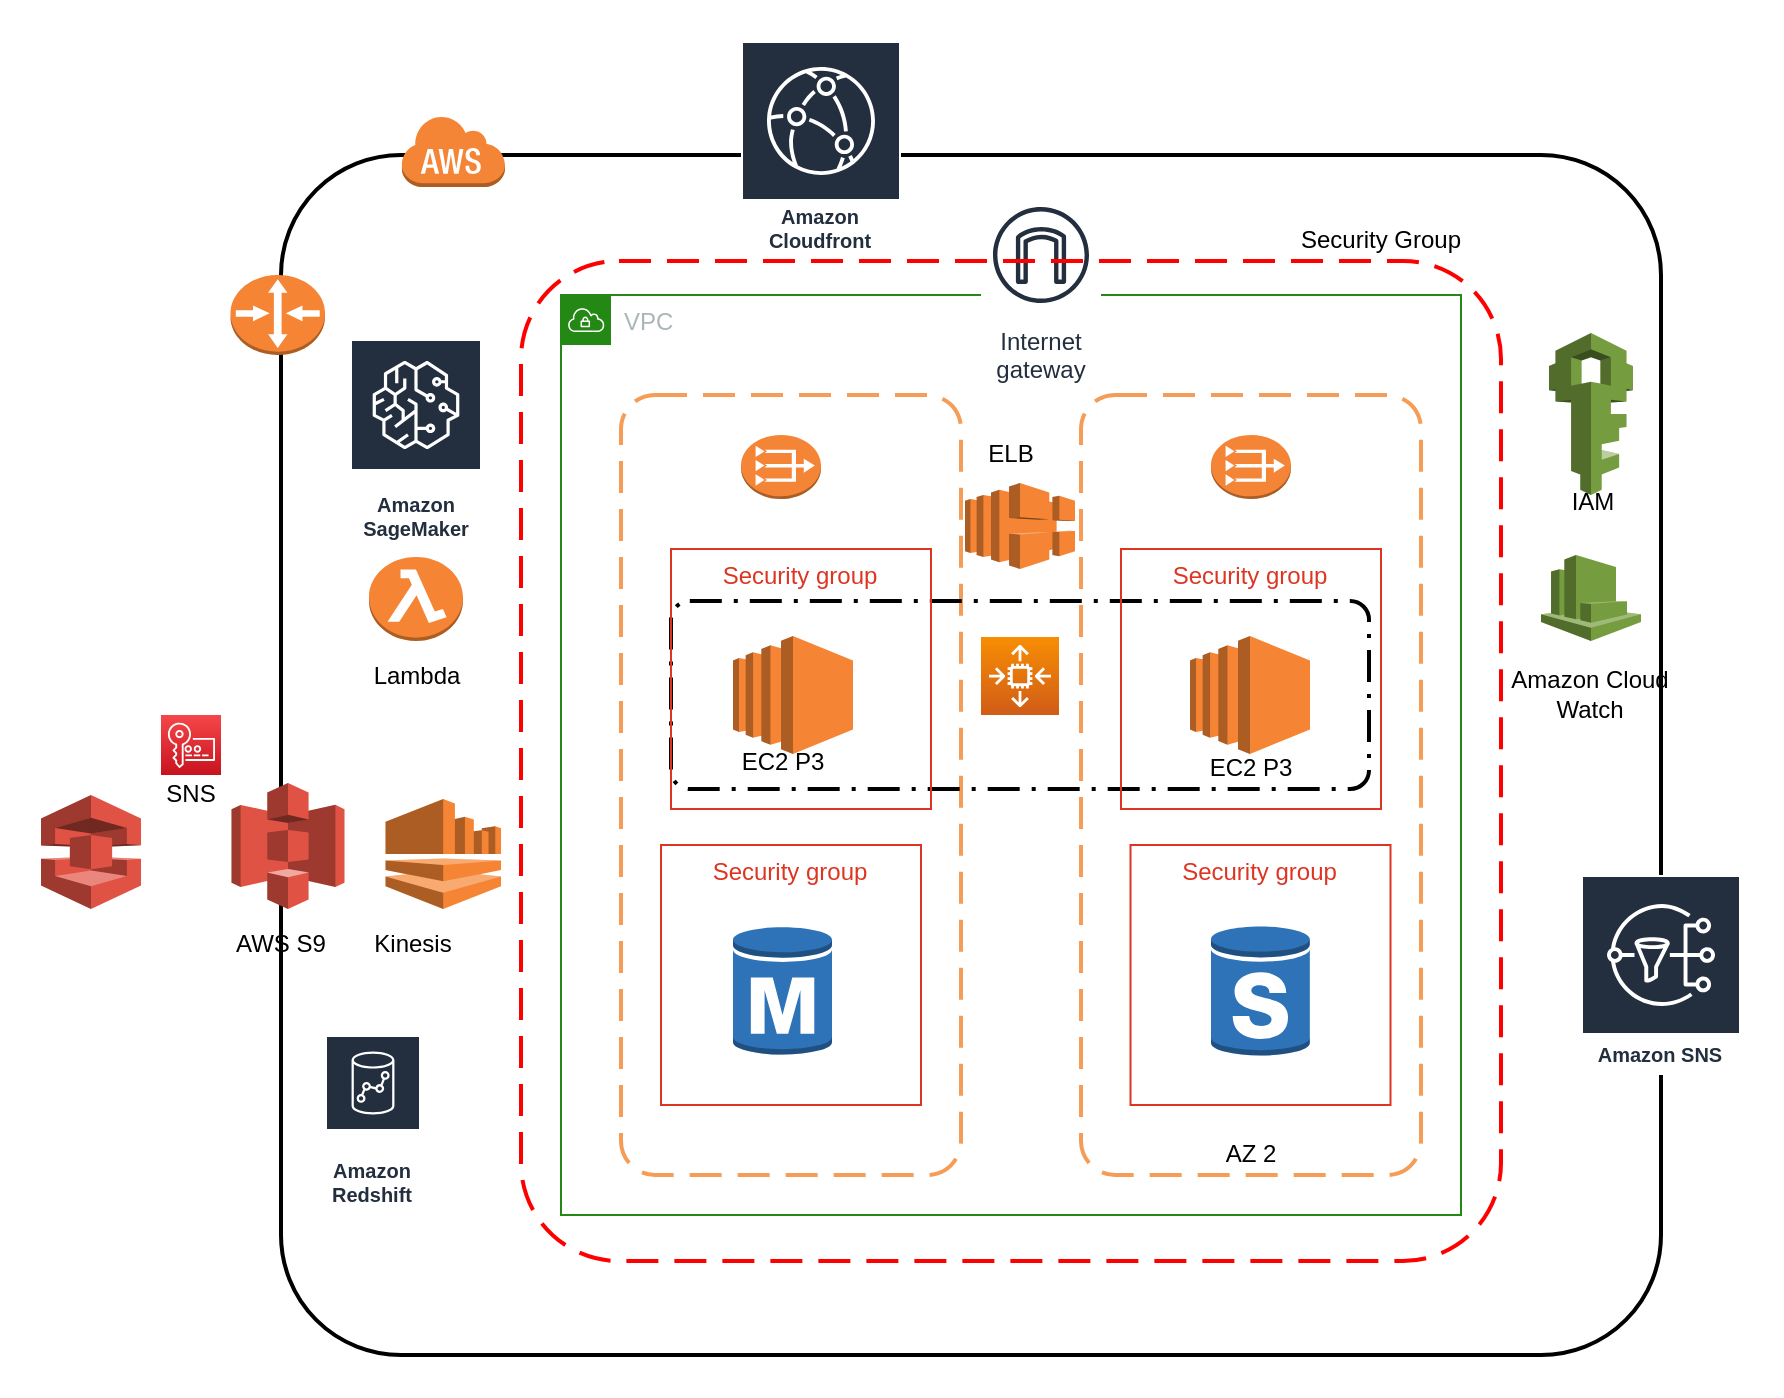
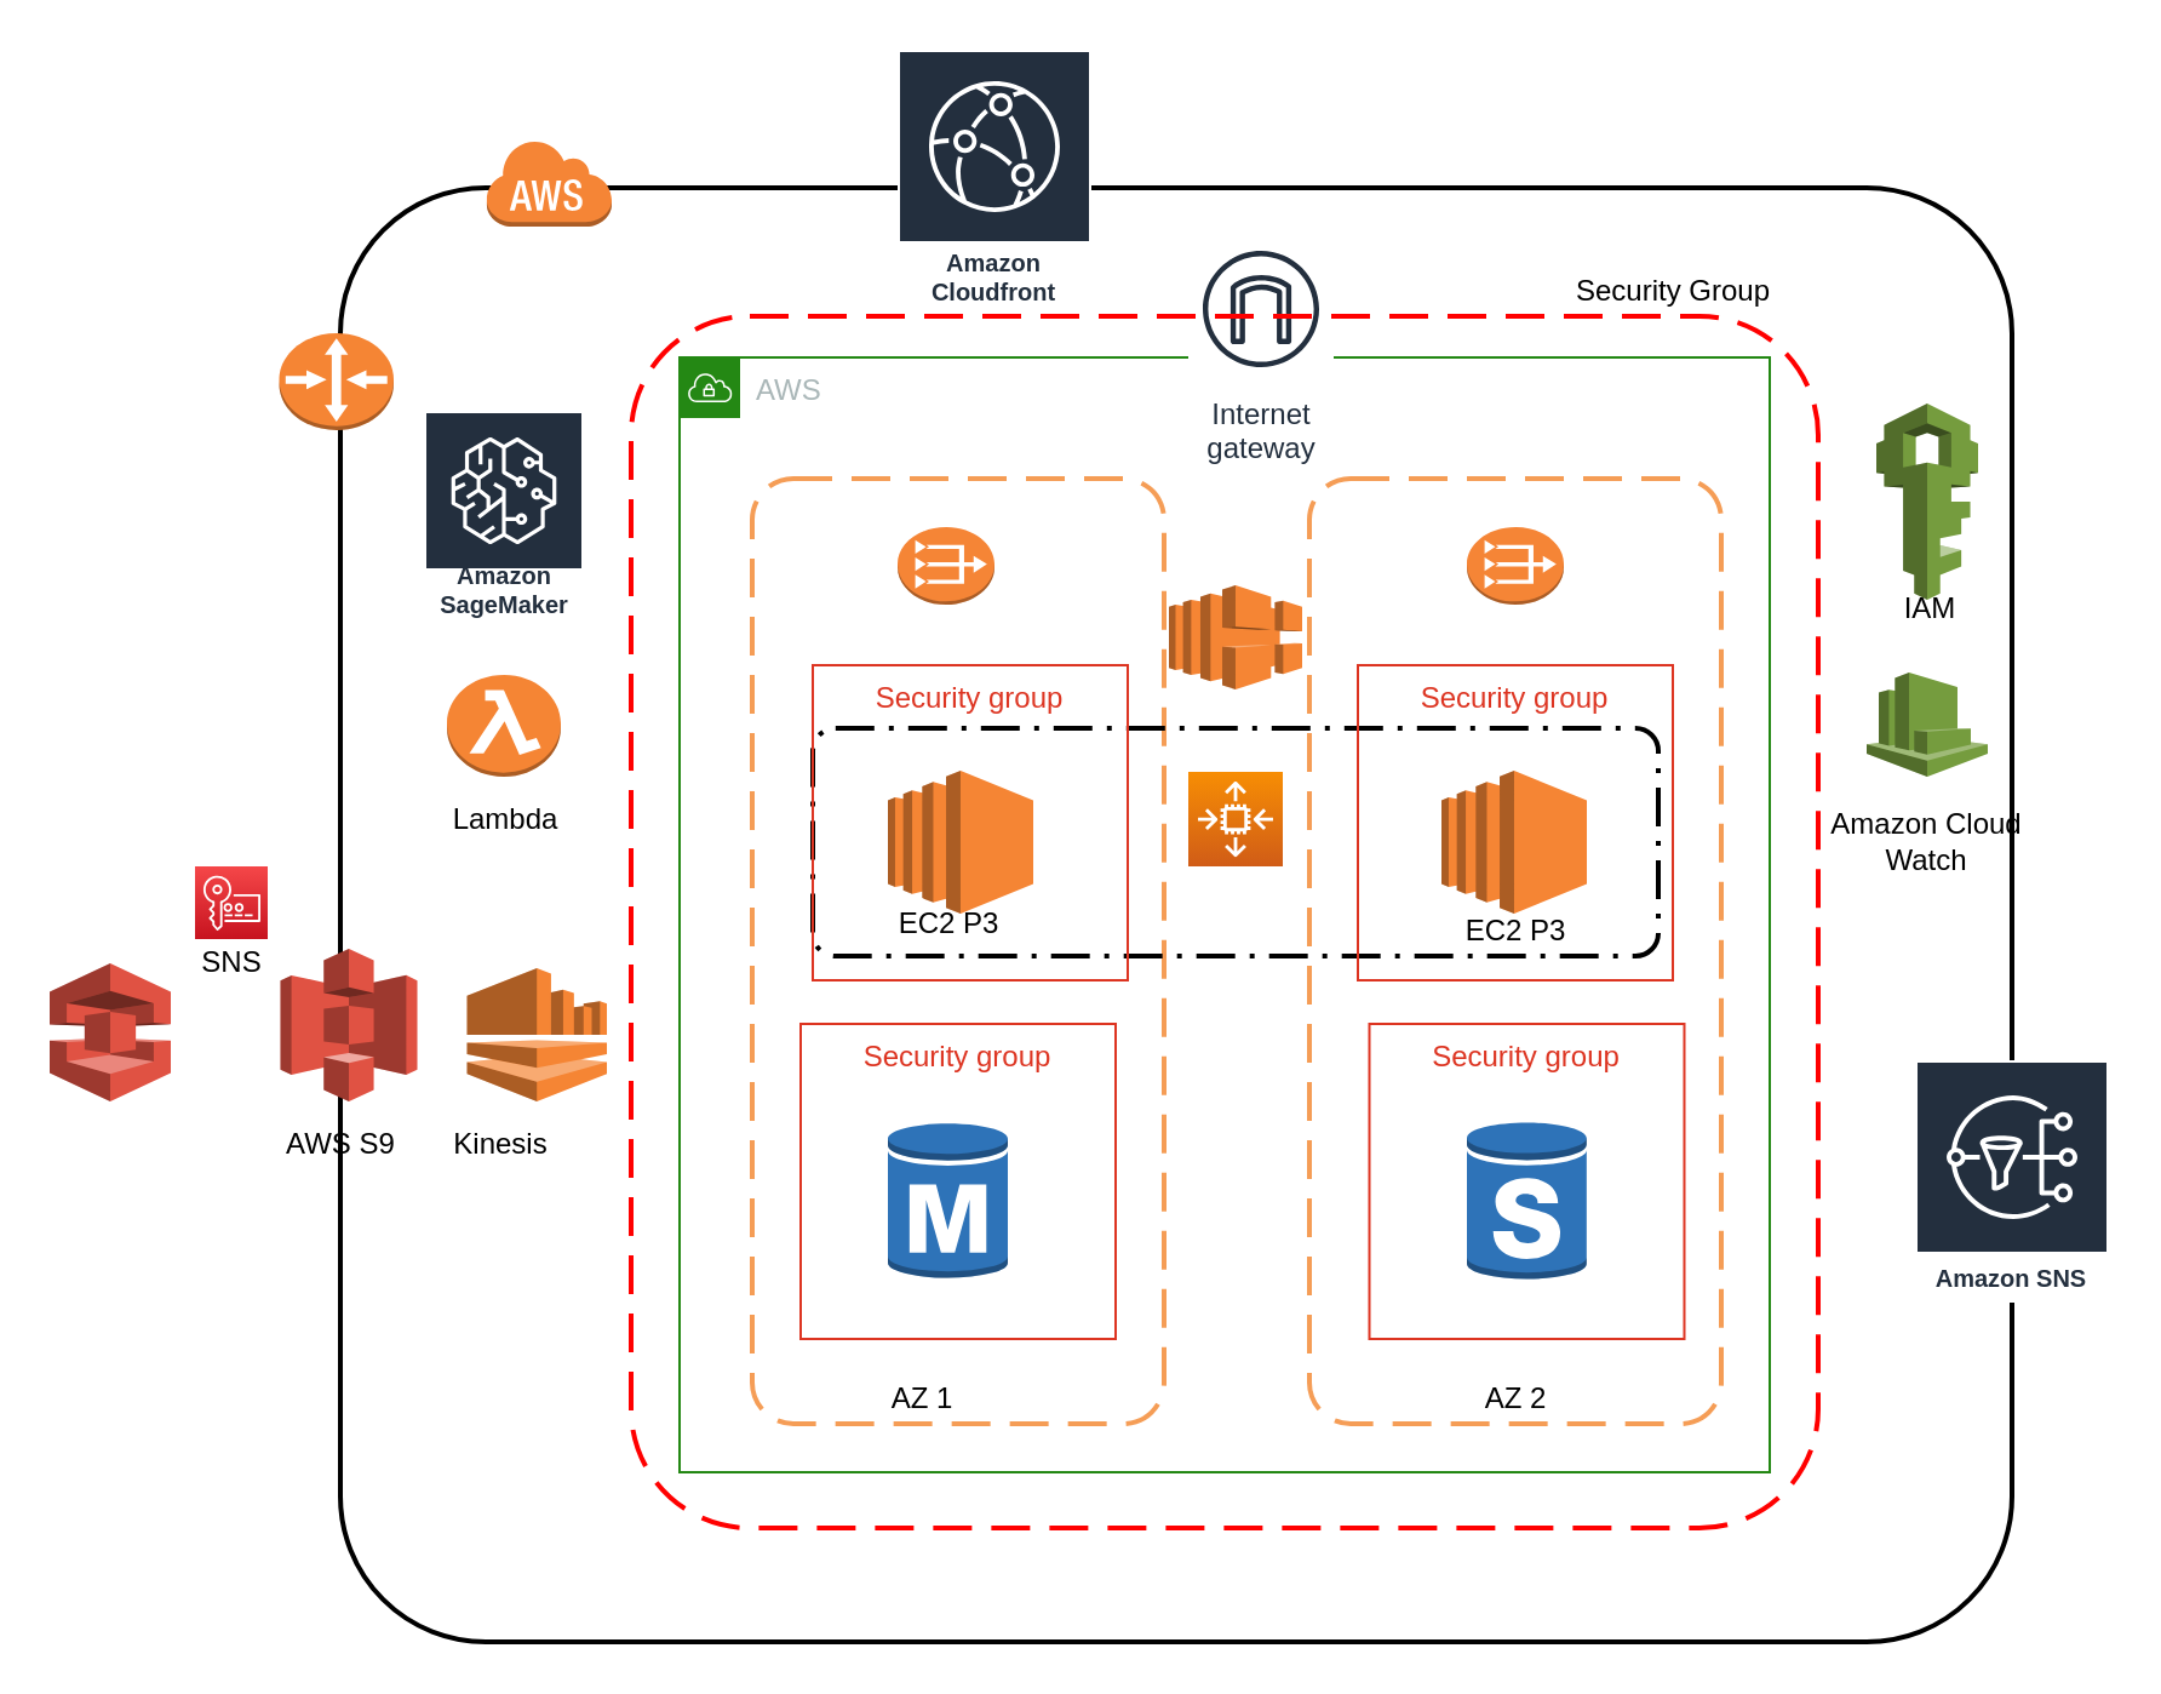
  <mxCell id="0" />
  <mxCell id="1" parent="0" />
  <mxCell id="2" value="" style="rounded=1;arcSize=10;dashed=0;fillColor=none;gradientColor=none;strokeWidth=2;" vertex="1" parent="1"><mxGeometry x="140" y="77" width="690" height="600" as="geometry" /></mxCell>
  <mxCell id="3" value="" style="dashed=0;html=1;shape=mxgraph.aws3.cloud;fillColor=#F58536;gradientColor=none;dashed=0;" vertex="1" parent="1"><mxGeometry x="200" y="57" width="52" height="36" as="geometry" /></mxCell>
  <mxCell id="4" value="" style="outlineConnect=0;dashed=0;verticalLabelPosition=bottom;verticalAlign=top;align=center;html=1;shape=mxgraph.aws3.cloudwatch;fillColor=#759C3E;gradientColor=none;" vertex="1" parent="1"><mxGeometry x="770" y="277" width="50" height="43" as="geometry" /></mxCell>
  <mxCell id="5" value="Amazon Cloud Watch" style="text;html=1;strokeColor=none;fillColor=none;align=center;verticalAlign=middle;whiteSpace=wrap;rounded=0;" vertex="1" parent="1"><mxGeometry x="750" y="337" width="90" height="20" as="geometry" /></mxCell>
  <mxCell id="6" value="Amazon Cloudfront" style="sketch=0;outlineConnect=0;fontColor=#232F3E;gradientColor=none;strokeColor=#ffffff;fillColor=#232F3E;dashed=0;verticalLabelPosition=middle;verticalAlign=bottom;align=center;html=1;whiteSpace=wrap;fontSize=10;fontStyle=1;spacing=3;shape=mxgraph.aws4.productIcon;prIcon=mxgraph.aws4.cloudfront;" vertex="1" parent="1"><mxGeometry x="370" y="20" width="80" height="110" as="geometry" /></mxCell>
  <mxCell id="7" value="Amazon SNS" style="sketch=0;outlineConnect=0;fontColor=#232F3E;gradientColor=none;strokeColor=#ffffff;fillColor=#232F3E;dashed=0;verticalLabelPosition=middle;verticalAlign=bottom;align=center;html=1;whiteSpace=wrap;fontSize=10;fontStyle=1;spacing=3;shape=mxgraph.aws4.productIcon;prIcon=mxgraph.aws4.sns;" vertex="1" parent="1"><mxGeometry x="790" y="437" width="80" height="100" as="geometry" /></mxCell>
- <mxCell id="8" value="VPC" style="points=[[0,0],[0.25,0],[0.5,0],[0.75,0],[1,0],[1,0.25],[1,0.5],[1,0.75],[1,1],[0.75,1],[0.5,1],[0.25,1],[0,1],[0,0.75],[0,0.5],[0,0.25]];outlineConnect=0;gradientColor=none;html=1;whiteSpace=wrap;fontSize=12;fontStyle=0;shape=mxgraph.aws4.group;grIcon=mxgraph.aws4.group_vpc;strokeColor=#248814;fillColor=none;verticalAlign=top;align=left;spacingLeft=30;fontColor=#AAB7B8;dashed=0;" vertex="1" parent="1"><mxGeometry x="280" y="147" width="450" height="460" as="geometry" /></mxCell>
+ <mxCell id="8" value="AWS" style="points=[[0,0],[0.25,0],[0.5,0],[0.75,0],[1,0],[1,0.25],[1,0.5],[1,0.75],[1,1],[0.75,1],[0.5,1],[0.25,1],[0,1],[0,0.75],[0,0.5],[0,0.25]];outlineConnect=0;gradientColor=none;html=1;whiteSpace=wrap;fontSize=12;fontStyle=0;shape=mxgraph.aws4.group;grIcon=mxgraph.aws4.group_vpc;strokeColor=#248814;fillColor=none;verticalAlign=top;align=left;spacingLeft=30;fontColor=#AAB7B8;dashed=0;" vertex="1" parent="1"><mxGeometry x="280" y="147" width="450" height="460" as="geometry" /></mxCell>
  <mxCell id="9" value="Internet&#10;gateway" style="sketch=0;outlineConnect=0;fontColor=#232F3E;gradientColor=none;strokeColor=#232F3E;fillColor=#ffffff;dashed=0;verticalLabelPosition=bottom;verticalAlign=top;align=center;html=1;fontSize=12;fontStyle=0;aspect=fixed;shape=mxgraph.aws4.resourceIcon;resIcon=mxgraph.aws4.internet_gateway;" vertex="1" parent="1"><mxGeometry x="490" y="97" width="60" height="60" as="geometry" /></mxCell>
  <mxCell id="10" value="" style="outlineConnect=0;dashed=0;verticalLabelPosition=bottom;verticalAlign=top;align=center;html=1;shape=mxgraph.aws3.s3;fillColor=#E05243;gradientColor=none;" vertex="1" parent="1"><mxGeometry x="115.25" y="391" width="56.5" height="63" as="geometry" /></mxCell>
  <mxCell id="11" value="" style="outlineConnect=0;dashed=0;verticalLabelPosition=bottom;verticalAlign=top;align=center;html=1;shape=mxgraph.aws3.snowball;fillColor=#E05243;gradientColor=none;" vertex="1" parent="1"><mxGeometry x="20" y="397" width="50" height="57" as="geometry" /></mxCell>
  <mxCell id="12" value="AWS S9" style="text;html=1;align=center;verticalAlign=middle;resizable=0;points=[];autosize=1;strokeColor=none;fillColor=none;" vertex="1" parent="1"><mxGeometry x="110" y="462" width="60" height="20" as="geometry" /></mxCell>
  <mxCell id="13" value="" style="outlineConnect=0;dashed=0;verticalLabelPosition=bottom;verticalAlign=top;align=center;html=1;shape=mxgraph.aws3.kinesis;fillColor=#F58534;gradientColor=none;" vertex="1" parent="1"><mxGeometry x="192.26" y="399" width="57.75" height="55" as="geometry" /></mxCell>
  <mxCell id="14" value="Kinesis" style="text;html=1;align=center;verticalAlign=middle;resizable=0;points=[];autosize=1;strokeColor=none;fillColor=none;" vertex="1" parent="1"><mxGeometry x="181.13" y="462" width="50" height="20" as="geometry" /></mxCell>
  <mxCell id="15" value="" style="rounded=1;arcSize=10;dashed=1;strokeColor=#ff0000;fillColor=none;gradientColor=none;dashPattern=8 4;strokeWidth=2;" vertex="1" parent="1"><mxGeometry x="260" y="130" width="490" height="500" as="geometry" /></mxCell>
  <mxCell id="16" value="Security Group" style="text;html=1;align=center;verticalAlign=middle;resizable=0;points=[];autosize=1;strokeColor=none;fillColor=none;" vertex="1" parent="1"><mxGeometry x="640" y="110" width="100" height="20" as="geometry" /></mxCell>
  <mxCell id="17" value="" style="rounded=1;arcSize=10;dashed=1;strokeColor=#F59D56;fillColor=none;gradientColor=none;dashPattern=8 4;strokeWidth=2;" vertex="1" parent="1"><mxGeometry x="310" y="197" width="170" height="390" as="geometry" /></mxCell>
+ <mxCell id="18" value="AZ 1" style="text;html=1;align=center;verticalAlign=middle;resizable=0;points=[];autosize=1;strokeColor=none;fillColor=none;" vertex="1" parent="1"><mxGeometry x="360" y="567" width="40" height="20" as="geometry" /></mxCell>
  <mxCell id="19" value="" style="rounded=1;arcSize=10;dashed=1;strokeColor=#F59D56;fillColor=none;gradientColor=none;dashPattern=8 4;strokeWidth=2;" vertex="1" parent="1"><mxGeometry x="540" y="197" width="170" height="390" as="geometry" /></mxCell>
  <mxCell id="20" value="AZ 2" style="text;html=1;align=center;verticalAlign=middle;resizable=0;points=[];autosize=1;strokeColor=none;fillColor=none;" vertex="1" parent="1"><mxGeometry x="605" y="567" width="40" height="20" as="geometry" /></mxCell>
  <mxCell id="21" value="" style="outlineConnect=0;dashed=0;verticalLabelPosition=bottom;verticalAlign=top;align=center;html=1;shape=mxgraph.aws3.lambda_function;fillColor=#F58534;gradientColor=none;" vertex="1" parent="1"><mxGeometry x="184" y="278" width="47" height="42" as="geometry" /></mxCell>
  <mxCell id="22" value="Lambda" style="text;html=1;align=center;verticalAlign=middle;resizable=0;points=[];autosize=1;strokeColor=none;fillColor=none;" vertex="1" parent="1"><mxGeometry x="177.5" y="327.5" width="60" height="20" as="geometry" /></mxCell>
  <mxCell id="23" value="" style="outlineConnect=0;dashed=0;verticalLabelPosition=bottom;verticalAlign=top;align=center;html=1;shape=mxgraph.aws3.vpc_nat_gateway;fillColor=#F58536;gradientColor=none;" vertex="1" parent="1"><mxGeometry x="370" y="217" width="40" height="32" as="geometry" /></mxCell>
  <mxCell id="24" value="" style="outlineConnect=0;dashed=0;verticalLabelPosition=bottom;verticalAlign=top;align=center;html=1;shape=mxgraph.aws3.vpc_nat_gateway;fillColor=#F58536;gradientColor=none;" vertex="1" parent="1"><mxGeometry x="605" y="217" width="40" height="32" as="geometry" /></mxCell>
  <mxCell id="25" value="" style="outlineConnect=0;dashed=0;verticalLabelPosition=bottom;verticalAlign=top;align=center;html=1;shape=mxgraph.aws3.elastic_load_balancing;fillColor=#F58534;gradientColor=none;" vertex="1" parent="1"><mxGeometry x="482" y="241" width="55" height="43" as="geometry" /></mxCell>
- <mxCell id="26" value="ELB" style="text;html=1;align=center;verticalAlign=middle;resizable=0;points=[];autosize=1;strokeColor=none;fillColor=none;" vertex="1" parent="1"><mxGeometry x="485" y="217" width="40" height="20" as="geometry" /></mxCell>
  <mxCell id="27" value="EC2 P3" style="text;html=1;align=center;verticalAlign=middle;resizable=0;points=[];autosize=1;strokeColor=none;fillColor=none;" vertex="1" parent="1"><mxGeometry x="594.5" y="374" width="60" height="20" as="geometry" /></mxCell>
  <mxCell id="28" value="" style="sketch=0;points=[[0,0,0],[0.25,0,0],[0.5,0,0],[0.75,0,0],[1,0,0],[0,1,0],[0.25,1,0],[0.5,1,0],[0.75,1,0],[1,1,0],[0,0.25,0],[0,0.5,0],[0,0.75,0],[1,0.25,0],[1,0.5,0],[1,0.75,0]];outlineConnect=0;fontColor=#232F3E;gradientColor=#F78E04;gradientDirection=north;fillColor=#D05C17;strokeColor=#ffffff;dashed=0;verticalLabelPosition=bottom;verticalAlign=top;align=center;html=1;fontSize=12;fontStyle=0;aspect=fixed;shape=mxgraph.aws4.resourceIcon;resIcon=mxgraph.aws4.auto_scaling2;" vertex="1" parent="1"><mxGeometry x="490" y="318" width="39" height="39" as="geometry" /></mxCell>
  <mxCell id="29" value="" style="rounded=1;arcSize=10;dashed=1;fillColor=none;gradientColor=none;dashPattern=8 3 1 3;strokeWidth=2;" vertex="1" parent="1"><mxGeometry x="335" y="300" width="349" height="94" as="geometry" /></mxCell>
  <mxCell id="30" value="" style="sketch=0;points=[[0,0,0],[0.25,0,0],[0.5,0,0],[0.75,0,0],[1,0,0],[0,1,0],[0.25,1,0],[0.5,1,0],[0.75,1,0],[1,1,0],[0,0.25,0],[0,0.5,0],[0,0.75,0],[1,0.25,0],[1,0.5,0],[1,0.75,0]];outlineConnect=0;fontColor=#232F3E;gradientColor=#F54749;gradientDirection=north;fillColor=#C7131F;strokeColor=#ffffff;dashed=0;verticalLabelPosition=bottom;verticalAlign=top;align=center;html=1;fontSize=12;fontStyle=0;aspect=fixed;shape=mxgraph.aws4.resourceIcon;resIcon=mxgraph.aws4.key_management_service;" vertex="1" parent="1"><mxGeometry x="80" y="357" width="30" height="30" as="geometry" /></mxCell>
  <mxCell id="31" value="SNS" style="text;html=1;align=center;verticalAlign=middle;resizable=0;points=[];autosize=1;strokeColor=none;fillColor=none;" vertex="1" parent="1"><mxGeometry x="75.25" y="387" width="40" height="20" as="geometry" /></mxCell>
  <mxCell id="32" value="Security group" style="fillColor=none;strokeColor=#DD3522;verticalAlign=top;fontStyle=0;fontColor=#DD3522;" vertex="1" parent="1"><mxGeometry x="335" y="274" width="130" height="130" as="geometry" /></mxCell>
  <mxCell id="33" value="Security group" style="fillColor=none;strokeColor=#DD3522;verticalAlign=top;fontStyle=0;fontColor=#DD3522;" vertex="1" parent="1"><mxGeometry x="560" y="274" width="130" height="130" as="geometry" /></mxCell>
  <mxCell id="34" value="" style="outlineConnect=0;dashed=0;verticalLabelPosition=bottom;verticalAlign=top;align=center;html=1;shape=mxgraph.aws3.rds_db_instance;fillColor=#2E73B8;gradientColor=none;" vertex="1" parent="1"><mxGeometry x="366" y="462" width="49.5" height="66" as="geometry" /></mxCell>
  <mxCell id="35" value="" style="outlineConnect=0;dashed=0;verticalLabelPosition=bottom;verticalAlign=top;align=center;html=1;shape=mxgraph.aws3.rds_db_instance_standby_multi_az;fillColor=#2E73B8;gradientColor=none;" vertex="1" parent="1"><mxGeometry x="605" y="462" width="49.5" height="66" as="geometry" /></mxCell>
  <mxCell id="36" value="Security group" style="fillColor=none;strokeColor=#DD3522;verticalAlign=top;fontStyle=0;fontColor=#DD3522;" vertex="1" parent="1"><mxGeometry x="330" y="422" width="130" height="130" as="geometry" /></mxCell>
  <mxCell id="37" value="Security group" style="fillColor=none;strokeColor=#DD3522;verticalAlign=top;fontStyle=0;fontColor=#DD3522;" vertex="1" parent="1"><mxGeometry x="564.75" y="422" width="130" height="130" as="geometry" /></mxCell>
  <mxCell id="38" value="" style="outlineConnect=0;dashed=0;verticalLabelPosition=bottom;verticalAlign=top;align=center;html=1;shape=mxgraph.aws3.iam;fillColor=#759C3E;gradientColor=none;" vertex="1" parent="1"><mxGeometry x="774" y="166" width="42" height="81" as="geometry" /></mxCell>
  <mxCell id="39" value="IAM" style="text;html=1;align=center;verticalAlign=middle;resizable=0;points=[];autosize=1;strokeColor=none;fillColor=none;" vertex="1" parent="1"><mxGeometry x="776" y="241" width="40" height="20" as="geometry" /></mxCell>
  <mxCell id="40" value="" style="outlineConnect=0;dashed=0;verticalLabelPosition=bottom;verticalAlign=top;align=center;html=1;shape=mxgraph.aws3.ec2;fillColor=#F58534;gradientColor=none;" vertex="1" parent="1"><mxGeometry x="366" y="317.5" width="60" height="59" as="geometry" /></mxCell>
  <mxCell id="41" value="" style="outlineConnect=0;dashed=0;verticalLabelPosition=bottom;verticalAlign=top;align=center;html=1;shape=mxgraph.aws3.ec2;fillColor=#F58534;gradientColor=none;" vertex="1" parent="1"><mxGeometry x="594.5" y="317.5" width="60" height="59" as="geometry" /></mxCell>
  <mxCell id="42" value="EC2 P3" style="text;html=1;align=center;verticalAlign=middle;resizable=0;points=[];autosize=1;strokeColor=none;fillColor=none;" vertex="1" parent="1"><mxGeometry x="360.75" y="371" width="60" height="20" as="geometry" /></mxCell>
- <mxCell id="43" value="Amazon Redshift" style="sketch=0;outlineConnect=0;fontColor=#232F3E;gradientColor=none;strokeColor=#ffffff;fillColor=#232F3E;dashed=0;verticalLabelPosition=middle;verticalAlign=bottom;align=center;html=1;whiteSpace=wrap;fontSize=10;fontStyle=1;spacing=3;shape=mxgraph.aws4.productIcon;prIcon=mxgraph.aws4.redshift;" vertex="1" parent="1"><mxGeometry x="162" y="517" width="48" height="90" as="geometry" /></mxCell>
  <mxCell id="44" value="" style="outlineConnect=0;dashed=0;verticalLabelPosition=bottom;verticalAlign=top;align=center;html=1;shape=mxgraph.aws3.router;fillColor=#F58534;gradientColor=none;" vertex="1" parent="1"><mxGeometry x="114.75" y="137" width="47.25" height="40" as="geometry" /></mxCell>
- <mxCell id="45" value="Amazon SageMaker" style="sketch=0;outlineConnect=0;fontColor=#232F3E;gradientColor=none;strokeColor=#ffffff;fillColor=#232F3E;dashed=0;verticalLabelPosition=middle;verticalAlign=bottom;align=center;html=1;whiteSpace=wrap;fontSize=10;fontStyle=1;spacing=3;shape=mxgraph.aws4.productIcon;prIcon=mxgraph.aws4.sagemaker;" vertex="1" parent="1"><mxGeometry x="174.5" y="169" width="66" height="105" as="geometry" /></mxCell>
+ <mxCell id="45" value="Amazon SageMaker" style="sketch=0;outlineConnect=0;fontColor=#232F3E;gradientColor=none;strokeColor=#ffffff;fillColor=#232F3E;dashed=0;verticalLabelPosition=middle;verticalAlign=bottom;align=center;html=1;whiteSpace=wrap;fontSize=10;fontStyle=1;spacing=3;shape=mxgraph.aws4.productIcon;prIcon=mxgraph.aws4.sagemaker;" vertex="1" parent="1"><mxGeometry x="174.5" y="169" width="66" height="90" as="geometry" /></mxCell>
